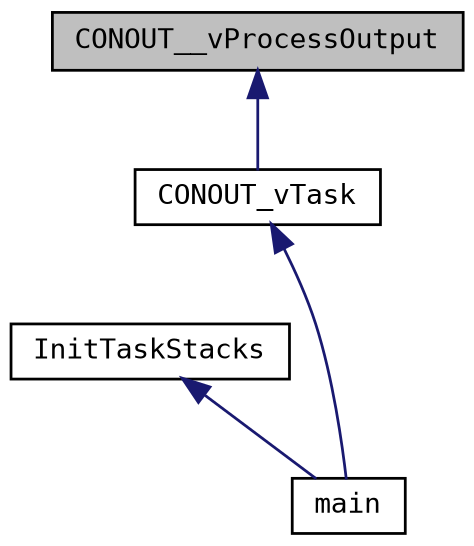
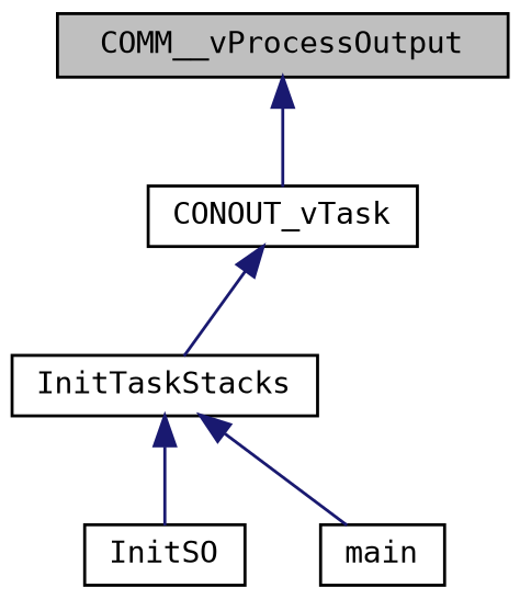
  digraph {
    fontname="DejaVu Sans Mono"
    rankdir=TB
    node [color=black fillcolor=white fontname="DejaVu Sans Mono" fontsize=10 shape=record style=filled]
    edge [color=midnightblue dir=back fontname="DejaVu Sans Mono" fontsize=10 labelfontname=Helvetica labelfontsize=10 style=solid]
-   n1 [fillcolor=grey75 fontcolor=black height=0.2 label=CONOUT__vProcessOutput width=0.4]
+   n1 [fillcolor=grey75 fontcolor=black height=0.2 label=COMM__vProcessOutput width=0.4]
    n2 [height=0.2 label=CONOUT_vTask width=0.4]
    n3 [height=0.2 label=InitTaskStacks width=0.4]
+   n4 [height=0.2 label=InitSO width=0.4]
    n5 [height=0.2 label=main width=0.4]
    n1 -> n2
-   n2 -> n5
+   n2 -> n3
+   n3 -> n4
    n3 -> n5
  }
